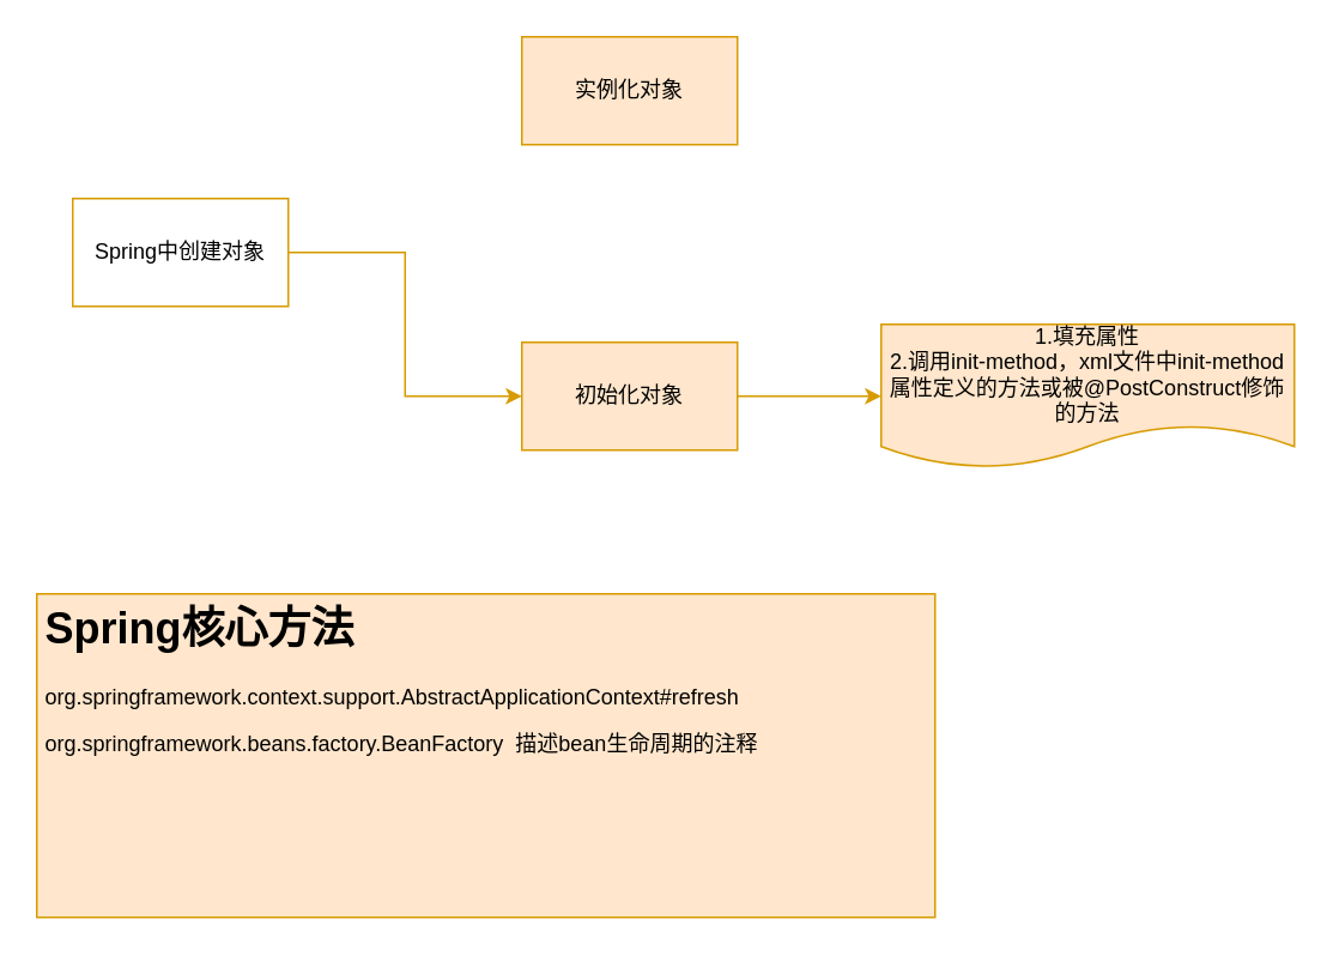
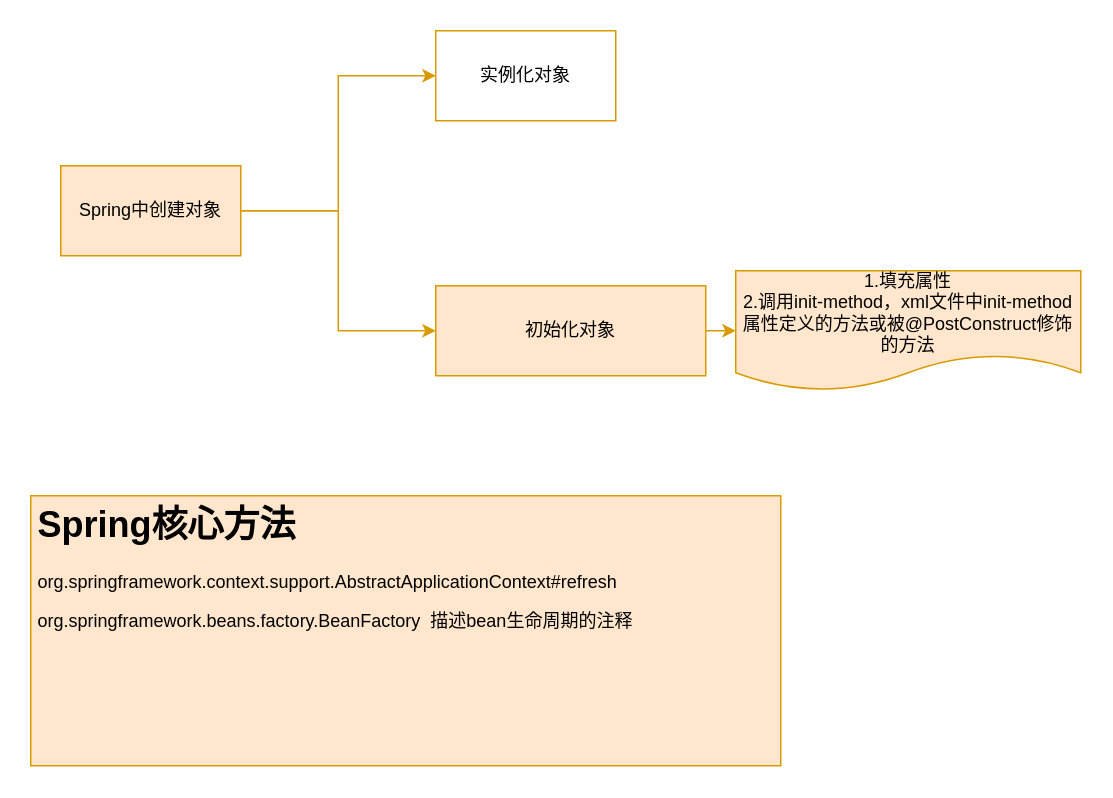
  <mxCell id="0" />
  <mxCell id="1" parent="0" />
+ <mxCell id="2" style="edgeStyle=orthogonalEdgeStyle;rounded=0;orthogonalLoop=1;jettySize=auto;html=1;exitX=1;exitY=0.5;exitDx=0;exitDy=0;entryX=0;entryY=0.5;entryDx=0;entryDy=0;fillColor=#ffe6cc;strokeColor=#d79b00;" edge="1" parent="1" source="4" target="5"><mxGeometry relative="1" as="geometry" /></mxCell>
  <mxCell id="3" style="edgeStyle=orthogonalEdgeStyle;rounded=0;orthogonalLoop=1;jettySize=auto;html=1;exitX=1;exitY=0.5;exitDx=0;exitDy=0;entryX=0;entryY=0.5;entryDx=0;entryDy=0;fillColor=#ffe6cc;strokeColor=#d79b00;" edge="1" parent="1" source="4" target="7"><mxGeometry relative="1" as="geometry" /></mxCell>
- <mxCell id="4" value="Spring中创建对象" style="rounded=0;whiteSpace=wrap;html=1;fillColor=#ffffff;strokeColor=#d79b00;" vertex="1" parent="1"><mxGeometry x="40" y="110" width="120" height="60" as="geometry" /></mxCell>
- <mxCell id="5" value="实例化对象" style="rounded=0;whiteSpace=wrap;html=1;fillColor=#ffe6cc;strokeColor=#d79b00;" vertex="1" parent="1"><mxGeometry x="290" y="20" width="120" height="60" as="geometry" /></mxCell>
+ <mxCell id="4" value="Spring中创建对象" style="rounded=0;whiteSpace=wrap;html=1;fillColor=#ffe6cc;strokeColor=#d79b00;" vertex="1" parent="1"><mxGeometry x="40" y="110" width="120" height="60" as="geometry" /></mxCell>
+ <mxCell id="5" value="实例化对象" style="rounded=0;whiteSpace=wrap;html=1;fillColor=#ffffff;strokeColor=#d79b00;" vertex="1" parent="1"><mxGeometry x="290" y="20" width="120" height="60" as="geometry" /></mxCell>
  <mxCell id="6" style="edgeStyle=orthogonalEdgeStyle;rounded=0;orthogonalLoop=1;jettySize=auto;html=1;exitX=1;exitY=0.5;exitDx=0;exitDy=0;entryX=0;entryY=0.5;entryDx=0;entryDy=0;fillColor=#ffe6cc;strokeColor=#d79b00;" edge="1" parent="1" source="7" target="8"><mxGeometry relative="1" as="geometry" /></mxCell>
- <mxCell id="7" value="初始化对象" style="rounded=0;whiteSpace=wrap;html=1;fillColor=#ffe6cc;strokeColor=#d79b00;" vertex="1" parent="1"><mxGeometry x="290" y="190" width="120" height="60" as="geometry" /></mxCell>
+ <mxCell id="7" value="初始化对象" style="rounded=0;whiteSpace=wrap;html=1;fillColor=#ffe6cc;strokeColor=#d79b00;" vertex="1" parent="1"><mxGeometry x="290" y="190" width="180" height="60" as="geometry" /></mxCell>
  <mxCell id="8" value="1.填充属性&lt;br&gt;2.调用init-method，xml文件中init-method属性定义的方法或被@PostConstruct修饰的方法" style="shape=document;whiteSpace=wrap;html=1;boundedLbl=1;fillColor=#ffe6cc;strokeColor=#d79b00;" vertex="1" parent="1"><mxGeometry x="490" y="180" width="230" height="80" as="geometry" /></mxCell>
  <mxCell id="9" value="&lt;h1&gt;Spring核心方法&lt;/h1&gt;&lt;p&gt;org.springframework.context.support.AbstractApplicationContext#refresh&lt;/p&gt;&lt;p&gt;org.springframework.beans.factory.BeanFactory&amp;nbsp; 描述bean生命周期的注释&lt;/p&gt;&lt;p&gt;&lt;br&gt;&lt;/p&gt;" style="text;html=1;strokeColor=#d79b00;fillColor=#ffe6cc;spacing=5;spacingTop=-20;whiteSpace=wrap;overflow=hidden;rounded=0;" vertex="1" parent="1"><mxGeometry x="20" y="330" width="500" height="180" as="geometry" /></mxCell>
